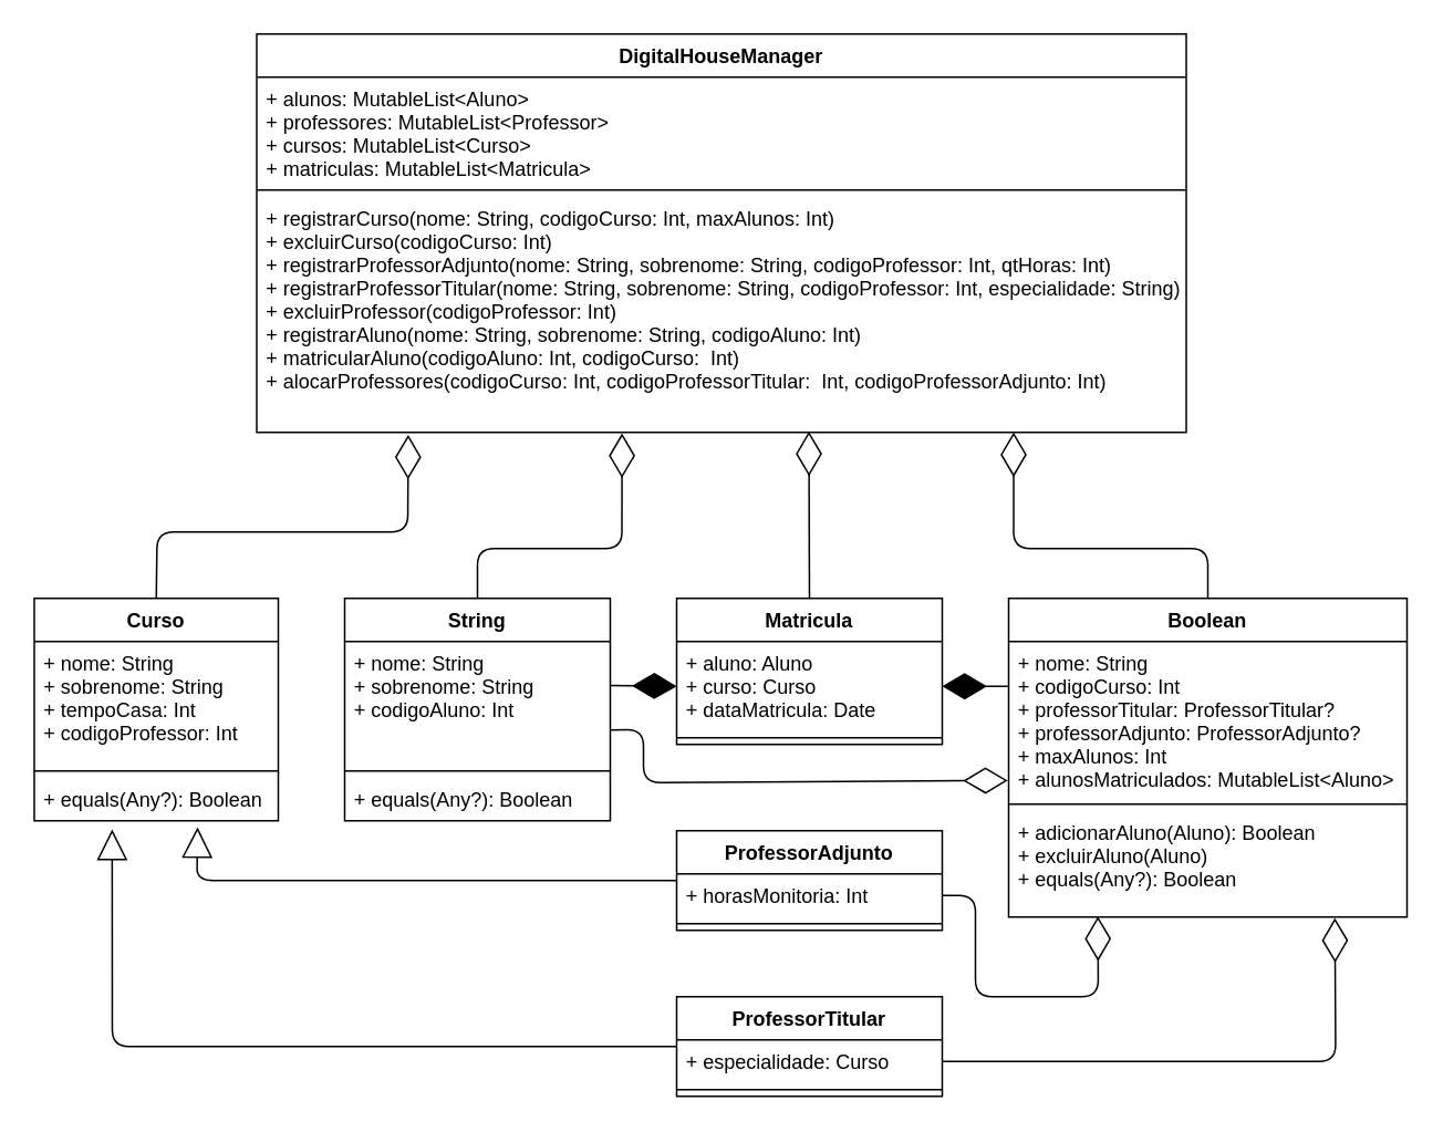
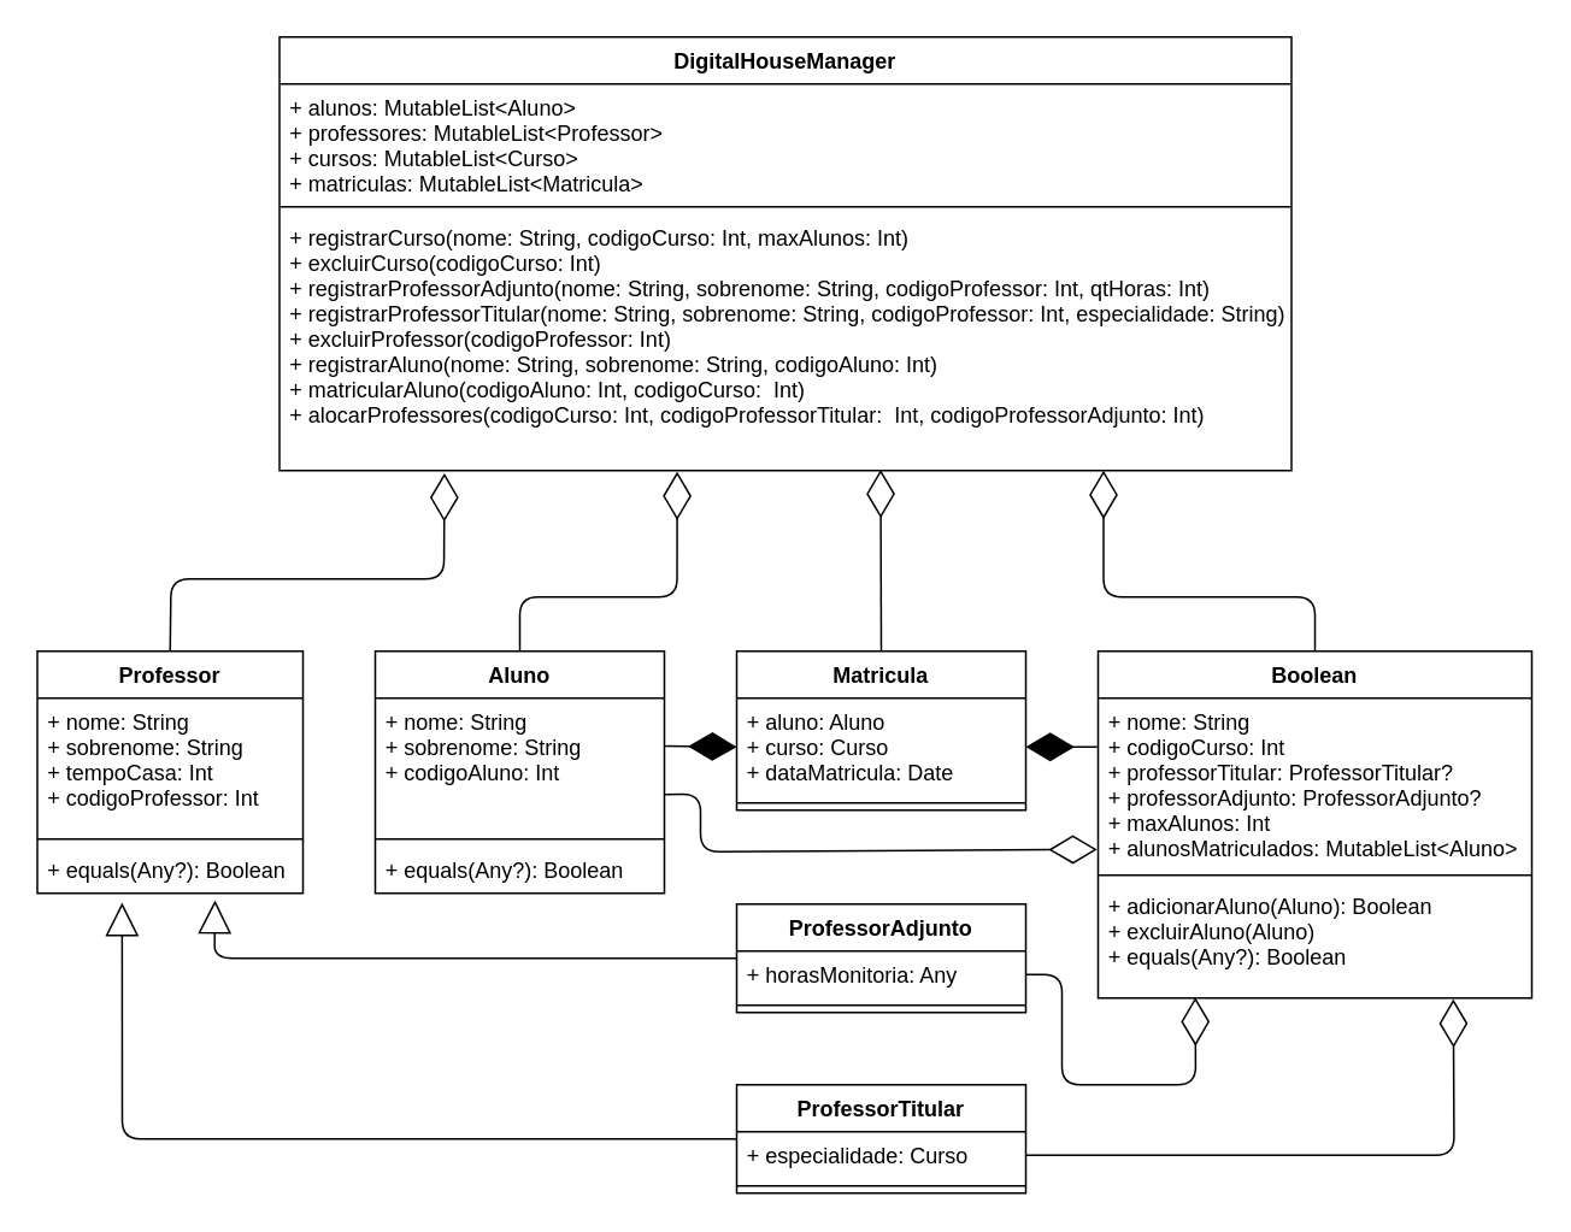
  <mxCell id="0" />
  <mxCell id="1" parent="0" />
  <mxCell id="2" value="" style="endArrow=block;endSize=16;endFill=0;html=1;exitX=0;exitY=0.5;exitDx=0;exitDy=0;entryX=0.319;entryY=1.199;entryDx=0;entryDy=0;entryPerimeter=0;" edge="1" parent="1" source="35" target="16"><mxGeometry width="160" relative="1" as="geometry"><mxPoint x="340" y="820" as="sourcePoint" /><mxPoint x="500" y="820" as="targetPoint" /><Array as="points"><mxPoint x="67" y="630" /></Array></mxGeometry></mxCell>
  <mxCell id="3" value="" style="endArrow=block;endSize=16;endFill=0;html=1;exitX=0;exitY=0.5;exitDx=0;exitDy=0;entryX=0.669;entryY=1.147;entryDx=0;entryDy=0;entryPerimeter=0;" edge="1" parent="1" source="28" target="16"><mxGeometry width="160" relative="1" as="geometry"><mxPoint x="400" y="820" as="sourcePoint" /><mxPoint x="440" y="760.006" as="targetPoint" /><Array as="points"><mxPoint x="118" y="530" /></Array></mxGeometry></mxCell>
  <mxCell id="4" value="" style="endArrow=diamondThin;endFill=0;endSize=24;html=1;exitX=1;exitY=0.5;exitDx=0;exitDy=0;entryX=0.819;entryY=1.009;entryDx=0;entryDy=0;entryPerimeter=0;" edge="1" parent="1" source="36" target="27"><mxGeometry width="160" relative="1" as="geometry"><mxPoint x="654" y="640" as="sourcePoint" /><mxPoint x="814" y="640" as="targetPoint" /><Array as="points"><mxPoint x="804" y="639" /></Array></mxGeometry></mxCell>
  <mxCell id="5" value="" style="endArrow=diamondThin;endFill=0;endSize=24;html=1;exitX=1;exitY=0.5;exitDx=0;exitDy=0;entryX=0.224;entryY=0.994;entryDx=0;entryDy=0;entryPerimeter=0;" edge="1" parent="1" source="29" target="27"><mxGeometry width="160" relative="1" as="geometry"><mxPoint x="600" y="418" as="sourcePoint" /><mxPoint x="840" y="590" as="targetPoint" /><Array as="points"><mxPoint x="587" y="539" /><mxPoint x="587" y="600" /><mxPoint x="661" y="600" /></Array></mxGeometry></mxCell>
  <mxCell id="6" value="" style="endArrow=diamondThin;endFill=1;endSize=24;html=1;exitX=-0.002;exitY=0.287;exitDx=0;exitDy=0;exitPerimeter=0;entryX=1;entryY=0.5;entryDx=0;entryDy=0;" edge="1" parent="1" source="25" target="22"><mxGeometry width="160" relative="1" as="geometry"><mxPoint x="700" y="380" as="sourcePoint" /><mxPoint x="600" y="290" as="targetPoint" /></mxGeometry></mxCell>
  <mxCell id="7" value="" style="endArrow=diamondThin;endFill=0;endSize=24;html=1;entryX=-0.002;entryY=0.891;entryDx=0;entryDy=0;entryPerimeter=0;exitX=1;exitY=0.72;exitDx=0;exitDy=0;exitPerimeter=0;" edge="1" parent="1" source="18" target="25"><mxGeometry width="160" relative="1" as="geometry"><mxPoint x="360" y="423" as="sourcePoint" /><mxPoint x="759" y="423" as="targetPoint" /><Array as="points"><mxPoint x="387" y="439" /><mxPoint x="387" y="471" /></Array></mxGeometry></mxCell>
  <mxCell id="8" value="" style="endArrow=diamondThin;endFill=1;endSize=24;html=1;exitX=1;exitY=0.357;exitDx=0;exitDy=0;exitPerimeter=0;entryX=0;entryY=0.5;entryDx=0;entryDy=0;" edge="1" parent="1" source="18" target="22"><mxGeometry width="160" relative="1" as="geometry"><mxPoint x="280" y="260" as="sourcePoint" /><mxPoint x="440" y="260" as="targetPoint" /></mxGeometry></mxCell>
  <mxCell id="9" value="" style="endArrow=diamondThin;endFill=0;endSize=24;html=1;entryX=0.594;entryY=0.996;entryDx=0;entryDy=0;entryPerimeter=0;" edge="1" parent="1" target="34"><mxGeometry width="160" relative="1" as="geometry"><mxPoint x="487" y="360" as="sourcePoint" /><mxPoint x="487" y="262" as="targetPoint" /></mxGeometry></mxCell>
  <mxCell id="10" value="" style="endArrow=diamondThin;endFill=0;endSize=24;html=1;exitX=0.5;exitY=0;exitDx=0;exitDy=0;entryX=0.163;entryY=1.01;entryDx=0;entryDy=0;entryPerimeter=0;" edge="1" parent="1" source="13" target="34"><mxGeometry width="160" relative="1" as="geometry"><mxPoint x="40" y="210" as="sourcePoint" /><mxPoint x="217" y="290" as="targetPoint" /><Array as="points"><mxPoint x="94" y="320" /><mxPoint x="245" y="320" /></Array></mxGeometry></mxCell>
  <mxCell id="11" value="" style="endArrow=diamondThin;endFill=0;endSize=24;html=1;exitX=0.5;exitY=0;exitDx=0;exitDy=0;entryX=0.393;entryY=1.004;entryDx=0;entryDy=0;entryPerimeter=0;" edge="1" parent="1" source="17" target="34"><mxGeometry width="160" relative="1" as="geometry"><mxPoint x="260" y="270" as="sourcePoint" /><mxPoint x="297" y="300" as="targetPoint" /><Array as="points"><mxPoint x="287" y="330" /><mxPoint x="374" y="330" /></Array></mxGeometry></mxCell>
  <mxCell id="12" value="" style="endArrow=diamondThin;endFill=0;endSize=24;html=1;exitX=0.5;exitY=0;exitDx=0;exitDy=0;" edge="1" parent="1" source="24"><mxGeometry width="160" relative="1" as="geometry"><mxPoint x="790" y="310" as="sourcePoint" /><mxPoint x="610" y="260" as="targetPoint" /><Array as="points"><mxPoint x="727" y="330" /><mxPoint x="610" y="330" /></Array></mxGeometry></mxCell>
- <mxCell id="13" value="Curso&#10;" style="swimlane;fontStyle=1;align=center;verticalAlign=top;childLayout=stackLayout;horizontal=1;startSize=26;horizontalStack=0;resizeParent=1;resizeParentMax=0;resizeLast=0;collapsible=1;marginBottom=0;" vertex="1" parent="1"><mxGeometry x="20" y="360" width="147" height="134" as="geometry" /></mxCell>
+ <mxCell id="13" value="Professor&#10;" style="swimlane;fontStyle=1;align=center;verticalAlign=top;childLayout=stackLayout;horizontal=1;startSize=26;horizontalStack=0;resizeParent=1;resizeParentMax=0;resizeLast=0;collapsible=1;marginBottom=0;" vertex="1" parent="1"><mxGeometry x="20" y="360" width="147" height="134" as="geometry" /></mxCell>
  <mxCell id="14" value="+ nome: String&#10;+ sobrenome: String&#10;+ tempoCasa: Int&#10;+ codigoProfessor: Int" style="text;strokeColor=none;fillColor=none;align=left;verticalAlign=top;spacingLeft=4;spacingRight=4;overflow=hidden;rotatable=0;points=[[0,0.5],[1,0.5]];portConstraint=eastwest;" vertex="1" parent="13"><mxGeometry y="26" width="147" height="74" as="geometry" /></mxCell>
  <mxCell id="15" value="" style="line;strokeWidth=1;fillColor=none;align=left;verticalAlign=middle;spacingTop=-1;spacingLeft=3;spacingRight=3;rotatable=0;labelPosition=right;points=[];portConstraint=eastwest;" vertex="1" parent="13"><mxGeometry y="100" width="147" height="8" as="geometry" /></mxCell>
  <mxCell id="16" value="+ equals(Any?): Boolean" style="text;strokeColor=none;fillColor=none;align=left;verticalAlign=top;spacingLeft=4;spacingRight=4;overflow=hidden;rotatable=0;points=[[0,0.5],[1,0.5]];portConstraint=eastwest;" vertex="1" parent="13"><mxGeometry y="108" width="147" height="26" as="geometry" /></mxCell>
- <mxCell id="17" value="String&#10;" style="swimlane;fontStyle=1;align=center;verticalAlign=top;childLayout=stackLayout;horizontal=1;startSize=26;horizontalStack=0;resizeParent=1;resizeParentMax=0;resizeLast=0;collapsible=1;marginBottom=0;" vertex="1" parent="1"><mxGeometry x="207" y="360" width="160" height="134" as="geometry"><mxRectangle x="140" y="220" width="70" height="26" as="alternateBounds" /></mxGeometry></mxCell>
+ <mxCell id="17" value="Aluno&#10;" style="swimlane;fontStyle=1;align=center;verticalAlign=top;childLayout=stackLayout;horizontal=1;startSize=26;horizontalStack=0;resizeParent=1;resizeParentMax=0;resizeLast=0;collapsible=1;marginBottom=0;" vertex="1" parent="1"><mxGeometry x="207" y="360" width="160" height="134" as="geometry"><mxRectangle x="140" y="220" width="70" height="26" as="alternateBounds" /></mxGeometry></mxCell>
  <mxCell id="18" value="+ nome: String&#10;+ sobrenome: String&#10;+ codigoAluno: Int" style="text;strokeColor=none;fillColor=none;align=left;verticalAlign=top;spacingLeft=4;spacingRight=4;overflow=hidden;rotatable=0;points=[[0,0.5],[1,0.5]];portConstraint=eastwest;" vertex="1" parent="17"><mxGeometry y="26" width="160" height="74" as="geometry" /></mxCell>
  <mxCell id="19" value="" style="line;strokeWidth=1;fillColor=none;align=left;verticalAlign=middle;spacingTop=-1;spacingLeft=3;spacingRight=3;rotatable=0;labelPosition=right;points=[];portConstraint=eastwest;" vertex="1" parent="17"><mxGeometry y="100" width="160" height="8" as="geometry" /></mxCell>
  <mxCell id="20" value="+ equals(Any?): Boolean" style="text;strokeColor=none;fillColor=none;align=left;verticalAlign=top;spacingLeft=4;spacingRight=4;overflow=hidden;rotatable=0;points=[[0,0.5],[1,0.5]];portConstraint=eastwest;" vertex="1" parent="17"><mxGeometry y="108" width="160" height="26" as="geometry" /></mxCell>
  <mxCell id="21" value="Matricula&#10;" style="swimlane;fontStyle=1;align=center;verticalAlign=top;childLayout=stackLayout;horizontal=1;startSize=26;horizontalStack=0;resizeParent=1;resizeParentMax=0;resizeLast=0;collapsible=1;marginBottom=0;" vertex="1" parent="1"><mxGeometry x="407" y="360" width="160" height="88" as="geometry" /></mxCell>
  <mxCell id="22" value="+ aluno: Aluno&#10;+ curso: Curso&#10;+ dataMatricula: Date&#10;" style="text;strokeColor=none;fillColor=none;align=left;verticalAlign=top;spacingLeft=4;spacingRight=4;overflow=hidden;rotatable=0;points=[[0,0.5],[1,0.5]];portConstraint=eastwest;" vertex="1" parent="21"><mxGeometry y="26" width="160" height="54" as="geometry" /></mxCell>
  <mxCell id="23" value="" style="line;strokeWidth=1;fillColor=none;align=left;verticalAlign=middle;spacingTop=-1;spacingLeft=3;spacingRight=3;rotatable=0;labelPosition=right;points=[];portConstraint=eastwest;" vertex="1" parent="21"><mxGeometry y="80" width="160" height="8" as="geometry" /></mxCell>
  <mxCell id="24" value="Boolean" style="swimlane;fontStyle=1;align=center;verticalAlign=top;childLayout=stackLayout;horizontal=1;startSize=26;horizontalStack=0;resizeParent=1;resizeParentMax=0;resizeLast=0;collapsible=1;marginBottom=0;" vertex="1" parent="1"><mxGeometry x="607" y="360" width="240" height="192" as="geometry" /></mxCell>
  <mxCell id="25" value="+ nome: String&#10;+ codigoCurso: Int&#10;+ professorTitular: ProfessorTitular?&#10;+ professorAdjunto: ProfessorAdjunto?&#10;+ maxAlunos: Int&#10;+ alunosMatriculados: MutableList&lt;Aluno&gt;&#10;" style="text;strokeColor=none;fillColor=none;align=left;verticalAlign=top;spacingLeft=4;spacingRight=4;overflow=hidden;rotatable=0;points=[[0,0.5],[1,0.5]];portConstraint=eastwest;" vertex="1" parent="24"><mxGeometry y="26" width="240" height="94" as="geometry" /></mxCell>
  <mxCell id="26" value="" style="line;strokeWidth=1;fillColor=none;align=left;verticalAlign=middle;spacingTop=-1;spacingLeft=3;spacingRight=3;rotatable=0;labelPosition=right;points=[];portConstraint=eastwest;" vertex="1" parent="24"><mxGeometry y="120" width="240" height="8" as="geometry" /></mxCell>
  <mxCell id="27" value="+ adicionarAluno(Aluno): Boolean&#10;+ excluirAluno(Aluno)&#10;+ equals(Any?): Boolean" style="text;strokeColor=none;fillColor=none;align=left;verticalAlign=top;spacingLeft=4;spacingRight=4;overflow=hidden;rotatable=0;points=[[0,0.5],[1,0.5]];portConstraint=eastwest;" vertex="1" parent="24"><mxGeometry y="128" width="240" height="64" as="geometry" /></mxCell>
  <mxCell id="28" value="ProfessorAdjunto" style="swimlane;fontStyle=1;align=center;verticalAlign=top;childLayout=stackLayout;horizontal=1;startSize=26;horizontalStack=0;resizeParent=1;resizeParentMax=0;resizeLast=0;collapsible=1;marginBottom=0;" vertex="1" parent="1"><mxGeometry x="407" y="500" width="160" height="60" as="geometry" /></mxCell>
- <mxCell id="29" value="+ horasMonitoria: Int&#10;" style="text;strokeColor=none;fillColor=none;align=left;verticalAlign=top;spacingLeft=4;spacingRight=4;overflow=hidden;rotatable=0;points=[[0,0.5],[1,0.5]];portConstraint=eastwest;" vertex="1" parent="28"><mxGeometry y="26" width="160" height="26" as="geometry" /></mxCell>
+ <mxCell id="29" value="+ horasMonitoria: Any&#10;" style="text;strokeColor=none;fillColor=none;align=left;verticalAlign=top;spacingLeft=4;spacingRight=4;overflow=hidden;rotatable=0;points=[[0,0.5],[1,0.5]];portConstraint=eastwest;" vertex="1" parent="28"><mxGeometry y="26" width="160" height="26" as="geometry" /></mxCell>
  <mxCell id="30" value="" style="line;strokeWidth=1;fillColor=none;align=left;verticalAlign=middle;spacingTop=-1;spacingLeft=3;spacingRight=3;rotatable=0;labelPosition=right;points=[];portConstraint=eastwest;" vertex="1" parent="28"><mxGeometry y="52" width="160" height="8" as="geometry" /></mxCell>
  <mxCell id="31" value="DigitalHouseManager&#10;" style="swimlane;fontStyle=1;align=center;verticalAlign=top;childLayout=stackLayout;horizontal=1;startSize=26;horizontalStack=0;resizeParent=1;resizeParentMax=0;resizeLast=0;collapsible=1;marginBottom=0;" vertex="1" parent="1"><mxGeometry x="154" width="560" height="240" as="geometry" y="20" /></mxCell>
  <mxCell id="32" value="+ alunos: MutableList&lt;Aluno&gt;&#10;+ professores: MutableList&lt;Professor&gt;&#10;+ cursos: MutableList&lt;Curso&gt;&#10;+ matriculas: MutableList&lt;Matricula&gt;" style="text;strokeColor=none;fillColor=none;align=left;verticalAlign=top;spacingLeft=4;spacingRight=4;overflow=hidden;rotatable=0;points=[[0,0.5],[1,0.5]];portConstraint=eastwest;" vertex="1" parent="31"><mxGeometry y="26" width="560" height="64" as="geometry" /></mxCell>
  <mxCell id="33" value="" style="line;strokeWidth=1;fillColor=none;align=left;verticalAlign=middle;spacingTop=-1;spacingLeft=3;spacingRight=3;rotatable=0;labelPosition=right;points=[];portConstraint=eastwest;" vertex="1" parent="31"><mxGeometry y="90" width="560" height="8" as="geometry" /></mxCell>
  <mxCell id="34" value="+ registrarCurso(nome: String, codigoCurso: Int, maxAlunos: Int)&#10;+ excluirCurso(codigoCurso: Int)&#10;+ registrarProfessorAdjunto(nome: String, sobrenome: String, codigoProfessor: Int, qtHoras: Int)&#10;+ registrarProfessorTitular(nome: String, sobrenome: String, codigoProfessor: Int, especialidade: String)&#10;+ excluirProfessor(codigoProfessor: Int)&#10;+ registrarAluno(nome: String, sobrenome: String, codigoAluno: Int)&#10;+ matricularAluno(codigoAluno: Int, codigoCurso:  Int)&#10;+ alocarProfessores(codigoCurso: Int, codigoProfessorTitular:  Int, codigoProfessorAdjunto: Int)" style="text;strokeColor=none;fillColor=none;align=left;verticalAlign=top;spacingLeft=4;spacingRight=4;overflow=hidden;rotatable=0;points=[[0,0.5],[1,0.5]];portConstraint=eastwest;" vertex="1" parent="31"><mxGeometry y="98" width="560" height="142" as="geometry" /></mxCell>
  <mxCell id="35" value="ProfessorTitular&#10;" style="swimlane;fontStyle=1;align=center;verticalAlign=top;childLayout=stackLayout;horizontal=1;startSize=26;horizontalStack=0;resizeParent=1;resizeParentMax=0;resizeLast=0;collapsible=1;marginBottom=0;" vertex="1" parent="1"><mxGeometry x="407" y="600" width="160" height="60" as="geometry" /></mxCell>
  <mxCell id="36" value="+ especialidade: Curso&#10;" style="text;strokeColor=none;fillColor=none;align=left;verticalAlign=top;spacingLeft=4;spacingRight=4;overflow=hidden;rotatable=0;points=[[0,0.5],[1,0.5]];portConstraint=eastwest;" vertex="1" parent="35"><mxGeometry y="26" width="160" height="26" as="geometry" /></mxCell>
  <mxCell id="37" value="" style="line;strokeWidth=1;fillColor=none;align=left;verticalAlign=middle;spacingTop=-1;spacingLeft=3;spacingRight=3;rotatable=0;labelPosition=right;points=[];portConstraint=eastwest;" vertex="1" parent="35"><mxGeometry y="52" width="160" height="8" as="geometry" /></mxCell>
